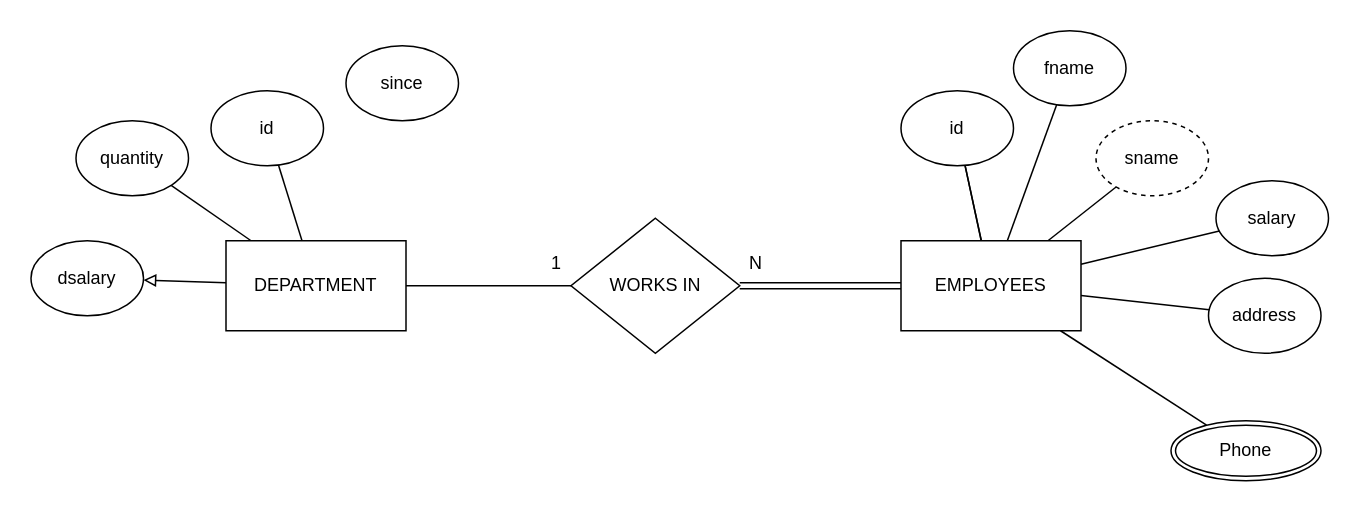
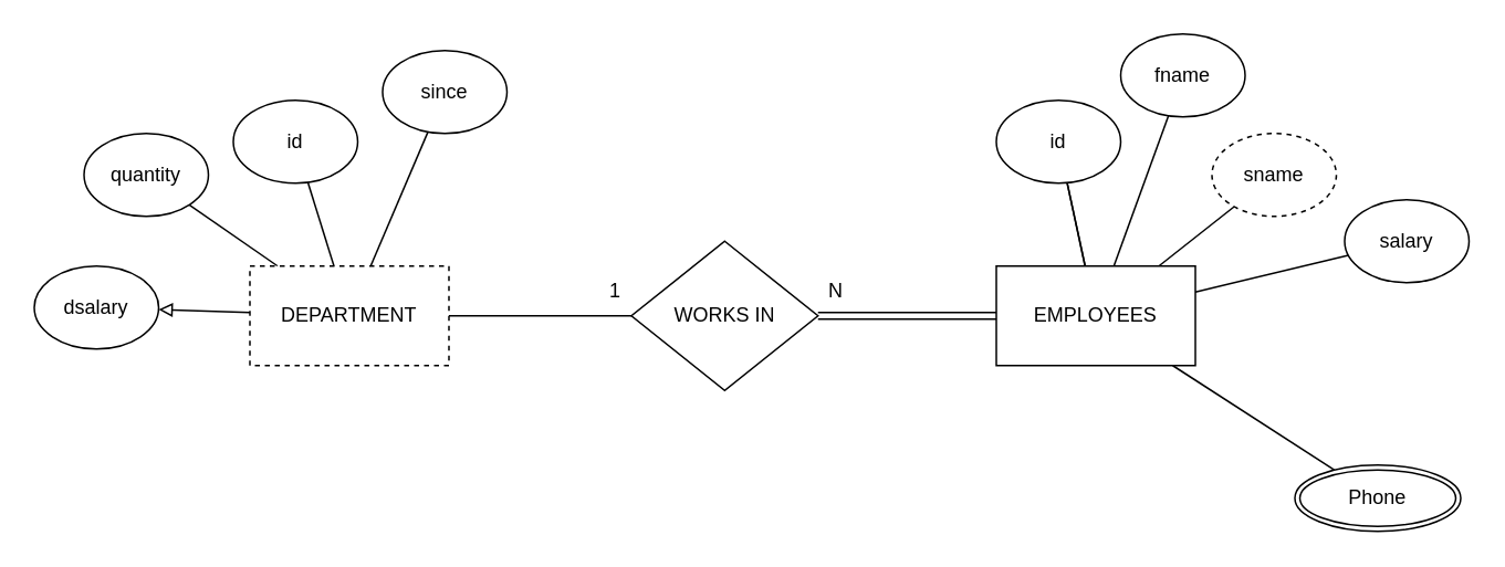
  <mxCell id="0" />
  <mxCell id="1" parent="0" />
  <mxCell id="2" value="" style="edgeStyle=orthogonalEdgeStyle;rounded=0;orthogonalLoop=1;jettySize=auto;html=1;endArrow=none;endFill=0;" edge="1" parent="1" source="7" target="18"><mxGeometry relative="1" as="geometry"><mxPoint x="350" y="190" as="targetPoint" /></mxGeometry></mxCell>
  <mxCell id="3" value="" style="edgeStyle=none;rounded=0;orthogonalLoop=1;jettySize=auto;html=1;endArrow=none;endFill=0;strokeColor=#000000;" edge="1" parent="1" source="7" target="20"><mxGeometry relative="1" as="geometry" /></mxCell>
+ <mxCell id="4" value="" style="edgeStyle=none;rounded=0;orthogonalLoop=1;jettySize=auto;html=1;endArrow=none;endFill=0;strokeColor=#000000;" edge="1" parent="1" source="7" target="19"><mxGeometry relative="1" as="geometry"><mxPoint x="210" y="300" as="targetPoint" /></mxGeometry></mxCell>
  <mxCell id="5" value="" style="edgeStyle=none;rounded=0;orthogonalLoop=1;jettySize=auto;html=1;endArrow=none;endFill=0;strokeColor=#000000;" edge="1" parent="1" source="7" target="26"><mxGeometry relative="1" as="geometry"><mxPoint x="70" y="190" as="targetPoint" /></mxGeometry></mxCell>
  <mxCell id="6" value="" style="edgeStyle=none;rounded=0;orthogonalLoop=1;jettySize=auto;html=1;endArrow=block;endFill=0;strokeColor=#000000;" edge="1" parent="1" source="7" target="27"><mxGeometry relative="1" as="geometry"><mxPoint x="70" y="190" as="targetPoint" /></mxGeometry></mxCell>
- <mxCell id="7" value="DEPARTMENT" style="rounded=0;whiteSpace=wrap;html=1;" vertex="1" parent="1"><mxGeometry x="150" y="160" width="120" height="60" as="geometry" /></mxCell>
+ <mxCell id="7" value="DEPARTMENT" style="rounded=0;whiteSpace=wrap;html=1;dashed=1;" vertex="1" parent="1"><mxGeometry x="150" y="160" width="120" height="60" as="geometry" /></mxCell>
  <mxCell id="8" value="id" style="ellipse;whiteSpace=wrap;html=1;" vertex="1" parent="1"><mxGeometry x="600" y="60" width="75" height="50" as="geometry" /></mxCell>
  <mxCell id="9" value="" style="edgeStyle=orthogonalEdgeStyle;rounded=0;orthogonalLoop=1;jettySize=auto;html=1;endArrow=none;endFill=0;shape=link;" edge="1" parent="1" source="17" target="18"><mxGeometry relative="1" as="geometry"><mxPoint x="520" y="190" as="targetPoint" /></mxGeometry></mxCell>
  <mxCell id="10" value="" style="rounded=0;orthogonalLoop=1;jettySize=auto;html=1;endArrow=none;endFill=0;" edge="1" parent="1" source="17" target="8"><mxGeometry relative="1" as="geometry" /></mxCell>
  <mxCell id="11" value="" style="edgeStyle=none;rounded=0;orthogonalLoop=1;jettySize=auto;html=1;endArrow=none;endFill=0;strokeColor=#000000;" edge="1" parent="1" source="17" target="8"><mxGeometry relative="1" as="geometry" /></mxCell>
  <mxCell id="12" value="" style="edgeStyle=none;rounded=0;orthogonalLoop=1;jettySize=auto;html=1;endArrow=none;endFill=0;strokeColor=#000000;" edge="1" parent="1" source="17" target="21"><mxGeometry relative="1" as="geometry"><mxPoint x="800" y="190" as="targetPoint" /></mxGeometry></mxCell>
  <mxCell id="13" value="" style="edgeStyle=none;rounded=0;orthogonalLoop=1;jettySize=auto;html=1;endArrow=none;endFill=0;strokeColor=#000000;" edge="1" parent="1" source="17" target="22"><mxGeometry relative="1" as="geometry"><mxPoint x="800" y="190" as="targetPoint" /></mxGeometry></mxCell>
  <mxCell id="14" value="" style="edgeStyle=none;rounded=0;orthogonalLoop=1;jettySize=auto;html=1;endArrow=none;endFill=0;strokeColor=#000000;" edge="1" parent="1" source="17" target="23"><mxGeometry relative="1" as="geometry"><mxPoint x="800" y="190" as="targetPoint" /></mxGeometry></mxCell>
- <mxCell id="15" value="" style="edgeStyle=none;rounded=0;orthogonalLoop=1;jettySize=auto;html=1;endArrow=none;endFill=0;strokeColor=#000000;" edge="1" parent="1" source="17" target="24"><mxGeometry relative="1" as="geometry"><mxPoint x="660" y="300" as="targetPoint" /></mxGeometry></mxCell>
  <mxCell id="16" value="" style="edgeStyle=none;rounded=0;orthogonalLoop=1;jettySize=auto;html=1;endArrow=none;endFill=0;strokeColor=#000000;" edge="1" parent="1" source="17" target="25"><mxGeometry relative="1" as="geometry"><mxPoint x="660" y="300" as="targetPoint" /></mxGeometry></mxCell>
  <mxCell id="17" value="EMPLOYEES" style="rounded=0;whiteSpace=wrap;html=1;" vertex="1" parent="1"><mxGeometry x="600" y="160" width="120" height="60" as="geometry" /></mxCell>
  <mxCell id="18" value="WORKS IN" style="rhombus;whiteSpace=wrap;html=1;" vertex="1" parent="1"><mxGeometry x="380" y="145" width="112.5" height="90" as="geometry" /></mxCell>
  <mxCell id="19" value="since" style="ellipse;whiteSpace=wrap;html=1;" vertex="1" parent="1"><mxGeometry x="230" y="30" width="75" height="50" as="geometry" /></mxCell>
  <mxCell id="20" value="id" style="ellipse;whiteSpace=wrap;html=1;" vertex="1" parent="1"><mxGeometry x="140" y="60" width="75" height="50" as="geometry" /></mxCell>
  <mxCell id="21" value="fname" style="ellipse;whiteSpace=wrap;html=1;" vertex="1" parent="1"><mxGeometry x="675" y="20" width="75" height="50" as="geometry" /></mxCell>
  <mxCell id="22" value="sname" style="ellipse;whiteSpace=wrap;html=1;dashed=1;" vertex="1" parent="1"><mxGeometry x="730" y="80" width="75" height="50" as="geometry" /></mxCell>
  <mxCell id="23" value="salary" style="ellipse;whiteSpace=wrap;html=1;" vertex="1" parent="1"><mxGeometry x="810" y="120" width="75" height="50" as="geometry" /></mxCell>
- <mxCell id="24" value="address" style="ellipse;whiteSpace=wrap;html=1;" vertex="1" parent="1"><mxGeometry x="805" y="185" width="75" height="50" as="geometry" /></mxCell>
  <mxCell id="25" value="Phone" style="ellipse;shape=doubleEllipse;margin=3;whiteSpace=wrap;html=1;align=center;" vertex="1" parent="1"><mxGeometry x="780" y="280" width="100" height="40" as="geometry" /></mxCell>
  <mxCell id="26" value="quantity" style="ellipse;whiteSpace=wrap;html=1;" vertex="1" parent="1"><mxGeometry x="50" y="80" width="75" height="50" as="geometry" /></mxCell>
  <mxCell id="27" value="dsalary" style="ellipse;whiteSpace=wrap;html=1;" vertex="1" parent="1"><mxGeometry x="20" y="160" width="75" height="50" as="geometry" /></mxCell>
  <mxCell id="28" value="N" style="text;html=1;align=center;verticalAlign=middle;resizable=0;points=[];autosize=1;" vertex="1" parent="1"><mxGeometry x="492.5" y="165" width="20" height="20" as="geometry" /></mxCell>
  <mxCell id="29" value="1" style="text;html=1;align=center;verticalAlign=middle;resizable=0;points=[];autosize=1;" vertex="1" parent="1"><mxGeometry x="360" y="165" width="20" height="20" as="geometry" /></mxCell>
